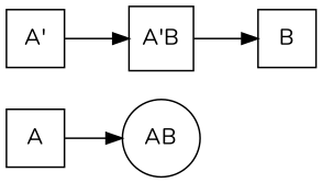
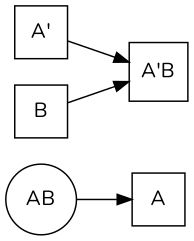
  digraph {
    fontname=Nunito
    rankdir=LR
    node [fontname=Nunito shape=square]
    edge [fontname=Nunito]
    n1 [label=A]
    n2 [label="A'"]
    B
    n4 [label=AB shape=circle]
    n5 [label="A'B"]
    subgraph sub_1 {
      n1
      n2
      B
    }
-   n1 -> n4
+   n4 -> n1
    n2 -> n5
-   n5 -> B
+   B -> n5
  }
